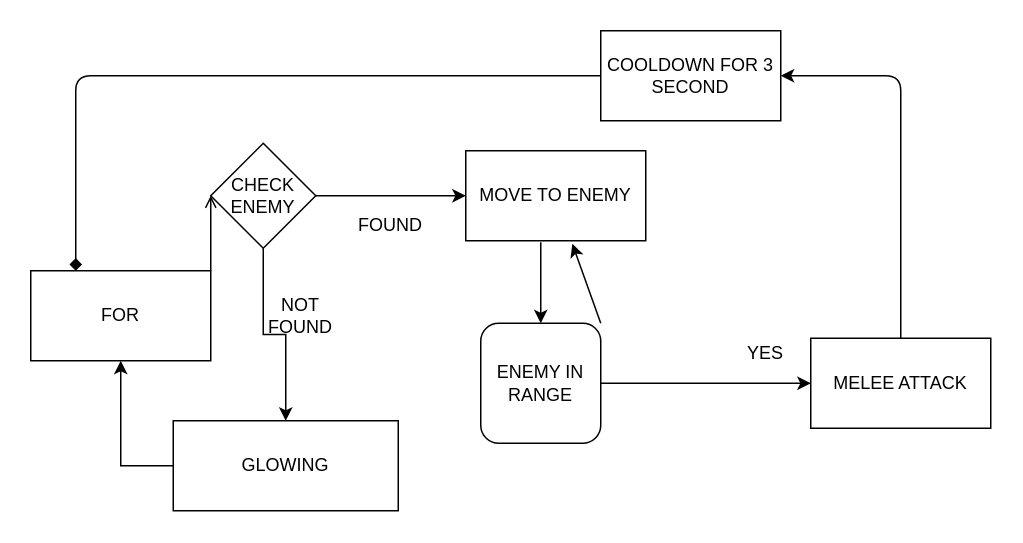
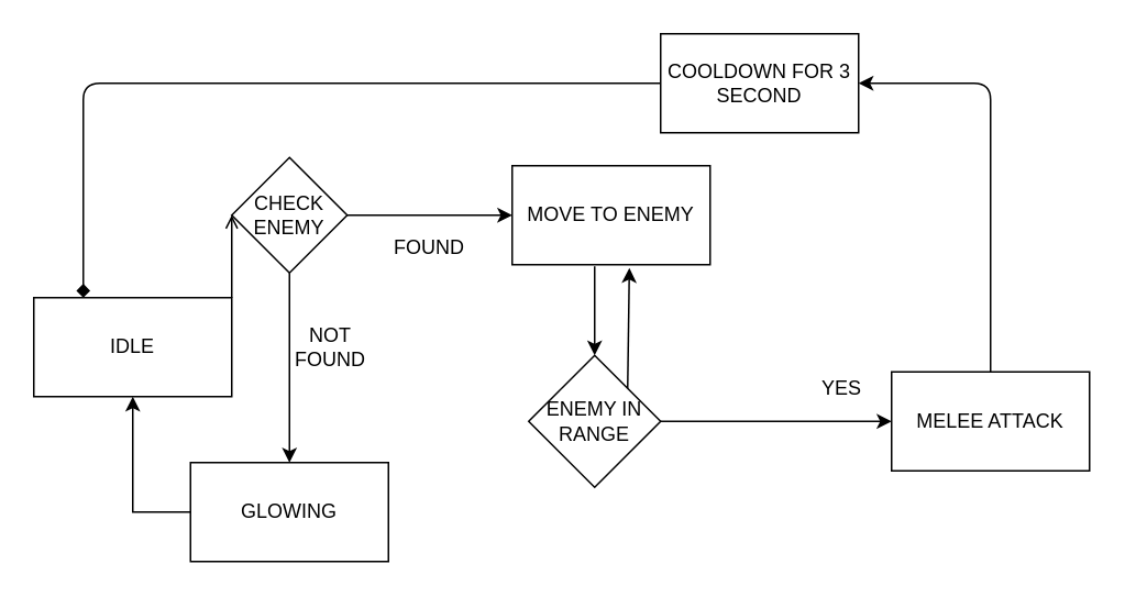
  <mxCell id="0" />
  <mxCell id="1" parent="0" />
- <mxCell id="2" value="FOR" style="rounded=0;whiteSpace=wrap;html=1;" parent="1" vertex="1"><mxGeometry x="20" y="180" width="120" height="60" as="geometry" /></mxCell>
+ <mxCell id="2" value="IDLE" style="rounded=0;whiteSpace=wrap;html=1;" parent="1" vertex="1"><mxGeometry x="20" y="180" width="120" height="60" as="geometry" /></mxCell>
  <mxCell id="3" style="edgeStyle=orthogonalEdgeStyle;rounded=0;orthogonalLoop=1;jettySize=auto;html=1;entryX=0.5;entryY=0;entryDx=0;entryDy=0;" parent="1" source="4" target="14" edge="1"><mxGeometry relative="1" as="geometry"><mxPoint x="175" y="280" as="targetPoint" /></mxGeometry></mxCell>
  <mxCell id="4" value="CHECK&lt;br&gt;ENEMY" style="rhombus;whiteSpace=wrap;html=1;" parent="1" vertex="1"><mxGeometry x="140" y="95" width="70" height="70" as="geometry" /></mxCell>
  <mxCell id="5" value="MOVE TO ENEMY" style="rounded=0;whiteSpace=wrap;html=1;" parent="1" vertex="1"><mxGeometry x="310" y="100" width="120" height="60" as="geometry" /></mxCell>
- <mxCell id="6" value="ENEMY IN RANGE" style="whiteSpace=wrap;html=1;rounded=1;" parent="1" vertex="1"><mxGeometry x="320" y="215" width="80" height="80" as="geometry" /></mxCell>
+ <mxCell id="6" value="ENEMY IN RANGE" style="rhombus;whiteSpace=wrap;html=1;" parent="1" vertex="1"><mxGeometry x="320" y="215" width="80" height="80" as="geometry" /></mxCell>
  <mxCell id="7" value="MELEE ATTACK" style="rounded=0;whiteSpace=wrap;html=1;" parent="1" vertex="1"><mxGeometry x="540" y="225" width="120" height="60" as="geometry" /></mxCell>
  <mxCell id="8" value="" style="endArrow=open;html=1;exitX=1;exitY=0;exitDx=0;exitDy=0;entryX=0;entryY=0.5;entryDx=0;entryDy=0;" parent="1" source="2" target="4" edge="1"><mxGeometry width="50" height="50" relative="1" as="geometry"><mxPoint x="150" y="240" as="sourcePoint" /><mxPoint x="200" y="190" as="targetPoint" /></mxGeometry></mxCell>
  <mxCell id="9" value="" style="endArrow=classic;html=1;exitX=1;exitY=0.5;exitDx=0;exitDy=0;entryX=0;entryY=0.5;entryDx=0;entryDy=0;" parent="1" source="4" target="5" edge="1"><mxGeometry width="50" height="50" relative="1" as="geometry"><mxPoint x="170" y="250" as="sourcePoint" /><mxPoint x="220" y="200" as="targetPoint" /></mxGeometry></mxCell>
  <mxCell id="10" value="" style="endArrow=classic;html=1;" parent="1" target="6" edge="1"><mxGeometry width="50" height="50" relative="1" as="geometry"><mxPoint x="360" y="161" as="sourcePoint" /><mxPoint x="400" y="230" as="targetPoint" /></mxGeometry></mxCell>
  <mxCell id="11" value="" style="endArrow=classic;html=1;exitX=1;exitY=0.5;exitDx=0;exitDy=0;entryX=0;entryY=0.5;entryDx=0;entryDy=0;" parent="1" source="6" target="7" edge="1"><mxGeometry width="50" height="50" relative="1" as="geometry"><mxPoint x="480" y="290" as="sourcePoint" /><mxPoint x="530" y="240" as="targetPoint" /></mxGeometry></mxCell>
  <mxCell id="12" value="FOUND" style="text;html=1;strokeColor=none;fillColor=none;align=center;verticalAlign=middle;whiteSpace=wrap;rounded=0;" parent="1" vertex="1"><mxGeometry x="240" y="140" width="40" height="20" as="geometry" /></mxCell>
  <mxCell id="13" style="edgeStyle=orthogonalEdgeStyle;rounded=0;orthogonalLoop=1;jettySize=auto;html=1;entryX=0.5;entryY=1;entryDx=0;entryDy=0;exitX=0;exitY=0.5;exitDx=0;exitDy=0;" parent="1" source="14" target="2" edge="1"><mxGeometry relative="1" as="geometry" /></mxCell>
- <mxCell id="14" value="GLOWING" style="rounded=0;whiteSpace=wrap;html=1;" parent="1" vertex="1"><mxGeometry x="115" y="280" width="150" height="60" as="geometry" /></mxCell>
+ <mxCell id="14" value="GLOWING" style="rounded=0;whiteSpace=wrap;html=1;" parent="1" vertex="1"><mxGeometry x="115" y="280" width="120" height="60" as="geometry" /></mxCell>
  <mxCell id="15" value="NOT FOUND" style="text;html=1;strokeColor=none;fillColor=none;align=center;verticalAlign=middle;whiteSpace=wrap;rounded=0;" parent="1" vertex="1"><mxGeometry x="180" y="200" width="40" height="20" as="geometry" /></mxCell>
  <mxCell id="16" value="YES" style="text;html=1;strokeColor=none;fillColor=none;align=center;verticalAlign=middle;whiteSpace=wrap;rounded=0;" parent="1" vertex="1"><mxGeometry x="490" y="225" width="40" height="20" as="geometry" /></mxCell>
  <mxCell id="17" value="COOLDOWN FOR 3 SECOND" style="rounded=0;whiteSpace=wrap;html=1;" parent="1" vertex="1"><mxGeometry x="400" y="20" width="120" height="60" as="geometry" /></mxCell>
  <mxCell id="18" value="" style="endArrow=classic;html=1;exitX=0.5;exitY=0;exitDx=0;exitDy=0;entryX=1;entryY=0.5;entryDx=0;entryDy=0;" parent="1" source="7" target="17" edge="1"><mxGeometry width="50" height="50" relative="1" as="geometry"><mxPoint x="570" y="150" as="sourcePoint" /><mxPoint x="620" y="100" as="targetPoint" /><Array as="points"><mxPoint x="600" y="50" /></Array></mxGeometry></mxCell>
  <mxCell id="19" value="" style="endArrow=diamond;html=1;exitX=0;exitY=0.5;exitDx=0;exitDy=0;entryX=0.25;entryY=0;entryDx=0;entryDy=0;" parent="1" source="17" target="2" edge="1"><mxGeometry width="50" height="50" relative="1" as="geometry"><mxPoint x="240" y="80" as="sourcePoint" /><mxPoint x="290" y="30" as="targetPoint" /><Array as="points"><mxPoint x="50" y="50" /></Array></mxGeometry></mxCell>
  <mxCell id="20" value="" style="endArrow=classic;html=1;exitX=1;exitY=0;exitDx=0;exitDy=0;entryX=0.592;entryY=1.033;entryDx=0;entryDy=0;entryPerimeter=0;" parent="1" source="6" target="5" edge="1"><mxGeometry width="50" height="50" relative="1" as="geometry"><mxPoint x="260" y="270" as="sourcePoint" /><mxPoint x="310" y="220" as="targetPoint" /></mxGeometry></mxCell>
